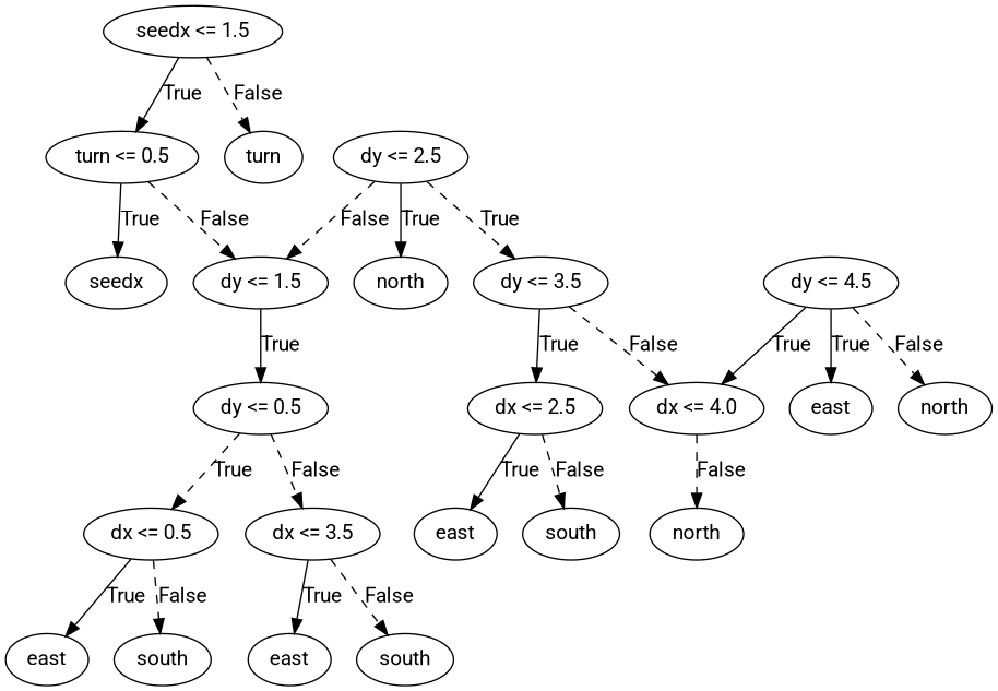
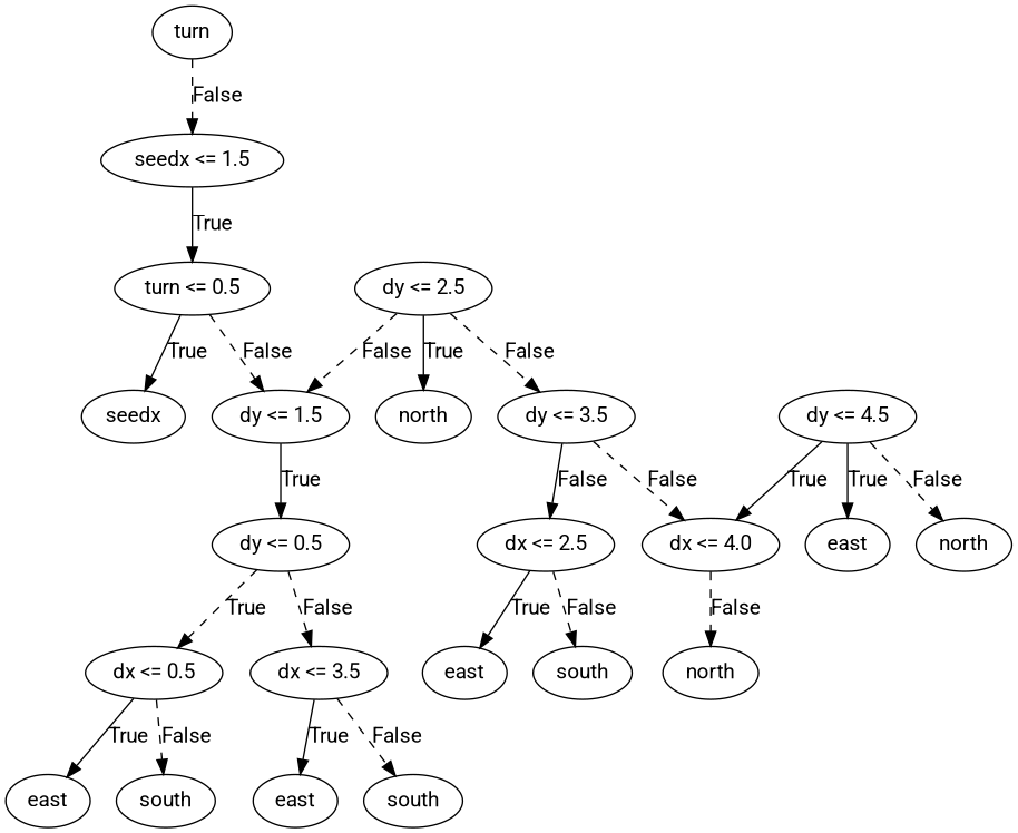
  digraph {
    fontname=Roboto
    node [fontname=Roboto]
    edge [fontname=Roboto style=dashed]
    n1 [label="seedx <= 1.5"]
    n2 [label="turn <= 0.5"]
    n3 [label=turn]
    n4 [label=seedx]
    n5 [label="dy <= 1.5"]
    n6 [label="dy <= 0.5"]
    n7 [label="dx <= 0.5"]
    n8 [label="dx <= 3.5"]
    n9 [label="dy <= 2.5"]
    n10 [label=north]
    n11 [label="dy <= 3.5"]
    n12 [label=east]
    n13 [label=south]
    n14 [label=east]
    n15 [label=south]
    n16 [label="dx <= 2.5"]
    n17 [label="dx <= 4.0"]
    n18 [label=east]
    n19 [label=south]
    n20 [label=north]
    n21 [label="dy <= 4.5"]
    n22 [label=east]
    n23 [label=north]
    n1 -> n2 [label=True style=""]
-   n1 -> n3 [label=False]
+   n3 -> n1 [label=False]
    n2 -> n4 [label=True style=""]
    n2 -> n5 [label=False]
    n5 -> n6 [label=True style=""]
    n6 -> n7 [label=True]
    n6 -> n8 [label=False]
    n7 -> n12 [label=True style=""]
    n7 -> n13 [label=False]
    n8 -> n14 [label=True style=""]
    n8 -> n15 [label=False]
    n9 -> n5 [label=False]
    n9 -> n10 [label=True style=""]
-   n9 -> n11 [label=True]
-   n11 -> n16 [label=True style=""]
+   n9 -> n11 [label=False]
+   n11 -> n16 [label=False style=""]
    n11 -> n17 [label=False]
    n16 -> n18 [label=True style=""]
    n16 -> n19 [label=False]
    n17 -> n20 [label=False]
    n21 -> n17 [label=True style=""]
    n21 -> n22 [label=True style=""]
    n21 -> n23 [label=False]
  }
